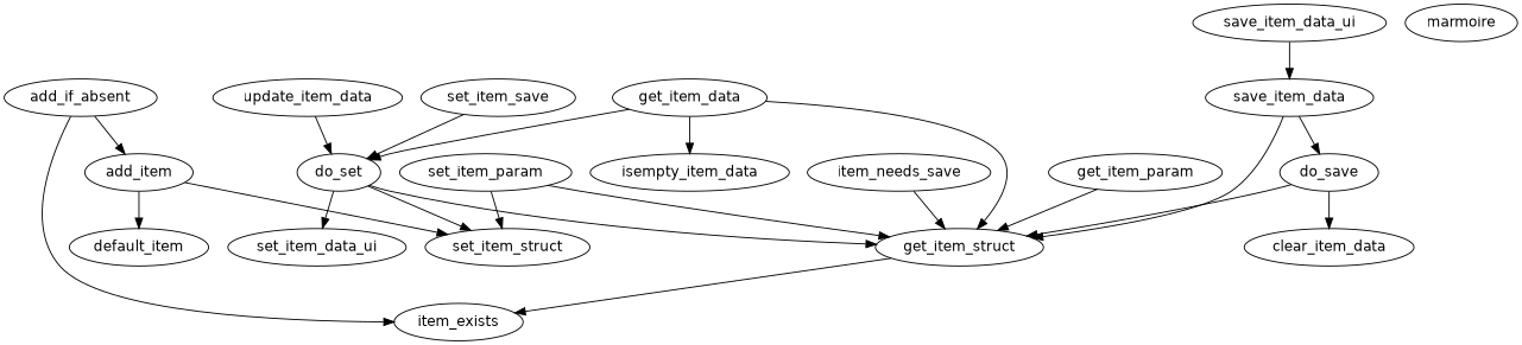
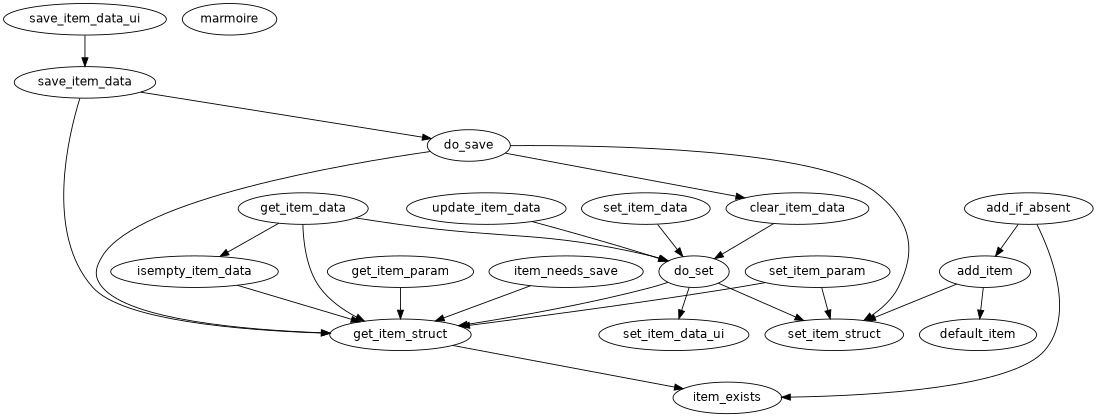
  digraph {
    fontname="DejaVu Sans"
    node [fontname="DejaVu Sans"]
    edge [fontname="DejaVu Sans"]
    add_if_absent
    add_item
    item_exists
    default_item
    set_item_struct
    clear_item_data
    do_set
    get_item_struct
    set_item_data_ui
    do_save
    set_item_param
    get_item_data
    isempty_item_data
    get_item_param
    item_needs_save
    save_item_data
    save_item_data_ui
-   set_item_data [label=set_item_save]
+   set_item_data
    update_item_data
    marmoire
    add_if_absent -> add_item
    add_if_absent -> item_exists
    add_item -> default_item
    add_item -> set_item_struct
+   clear_item_data -> do_set
    do_set -> set_item_struct
    do_set -> get_item_struct
    do_set -> set_item_data_ui
    get_item_struct -> item_exists
+   do_save -> set_item_struct
    do_save -> clear_item_data
    do_save -> get_item_struct
    set_item_param -> set_item_struct
    set_item_param -> get_item_struct
    get_item_data -> do_set
    get_item_data -> get_item_struct
    get_item_data -> isempty_item_data
+   isempty_item_data -> get_item_struct
    get_item_param -> get_item_struct
    item_needs_save -> get_item_struct
    save_item_data -> get_item_struct
    save_item_data -> do_save
    save_item_data_ui -> save_item_data
    set_item_data -> do_set
    update_item_data -> do_set
  }
